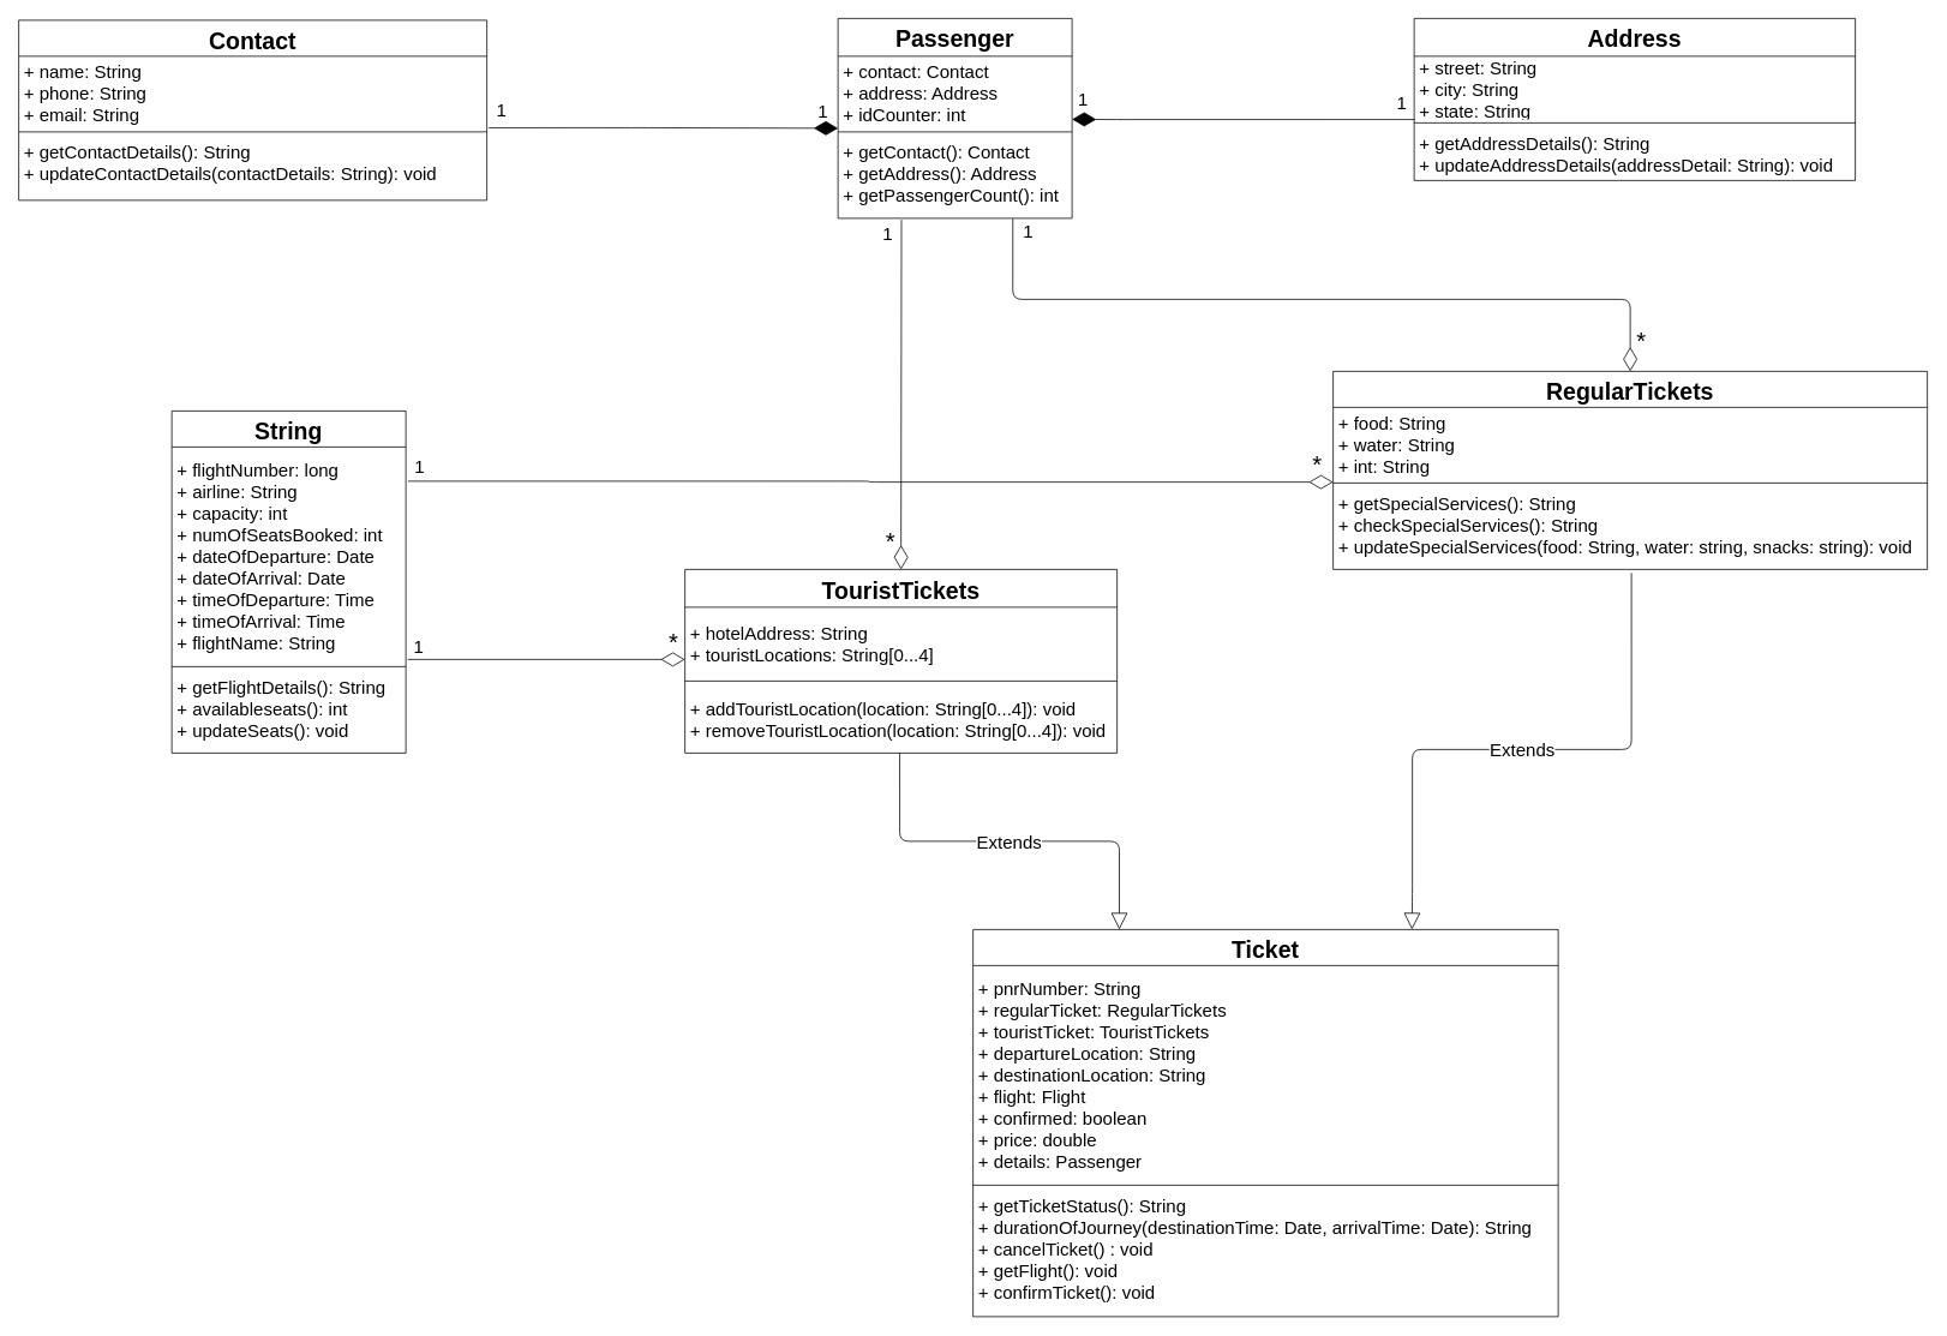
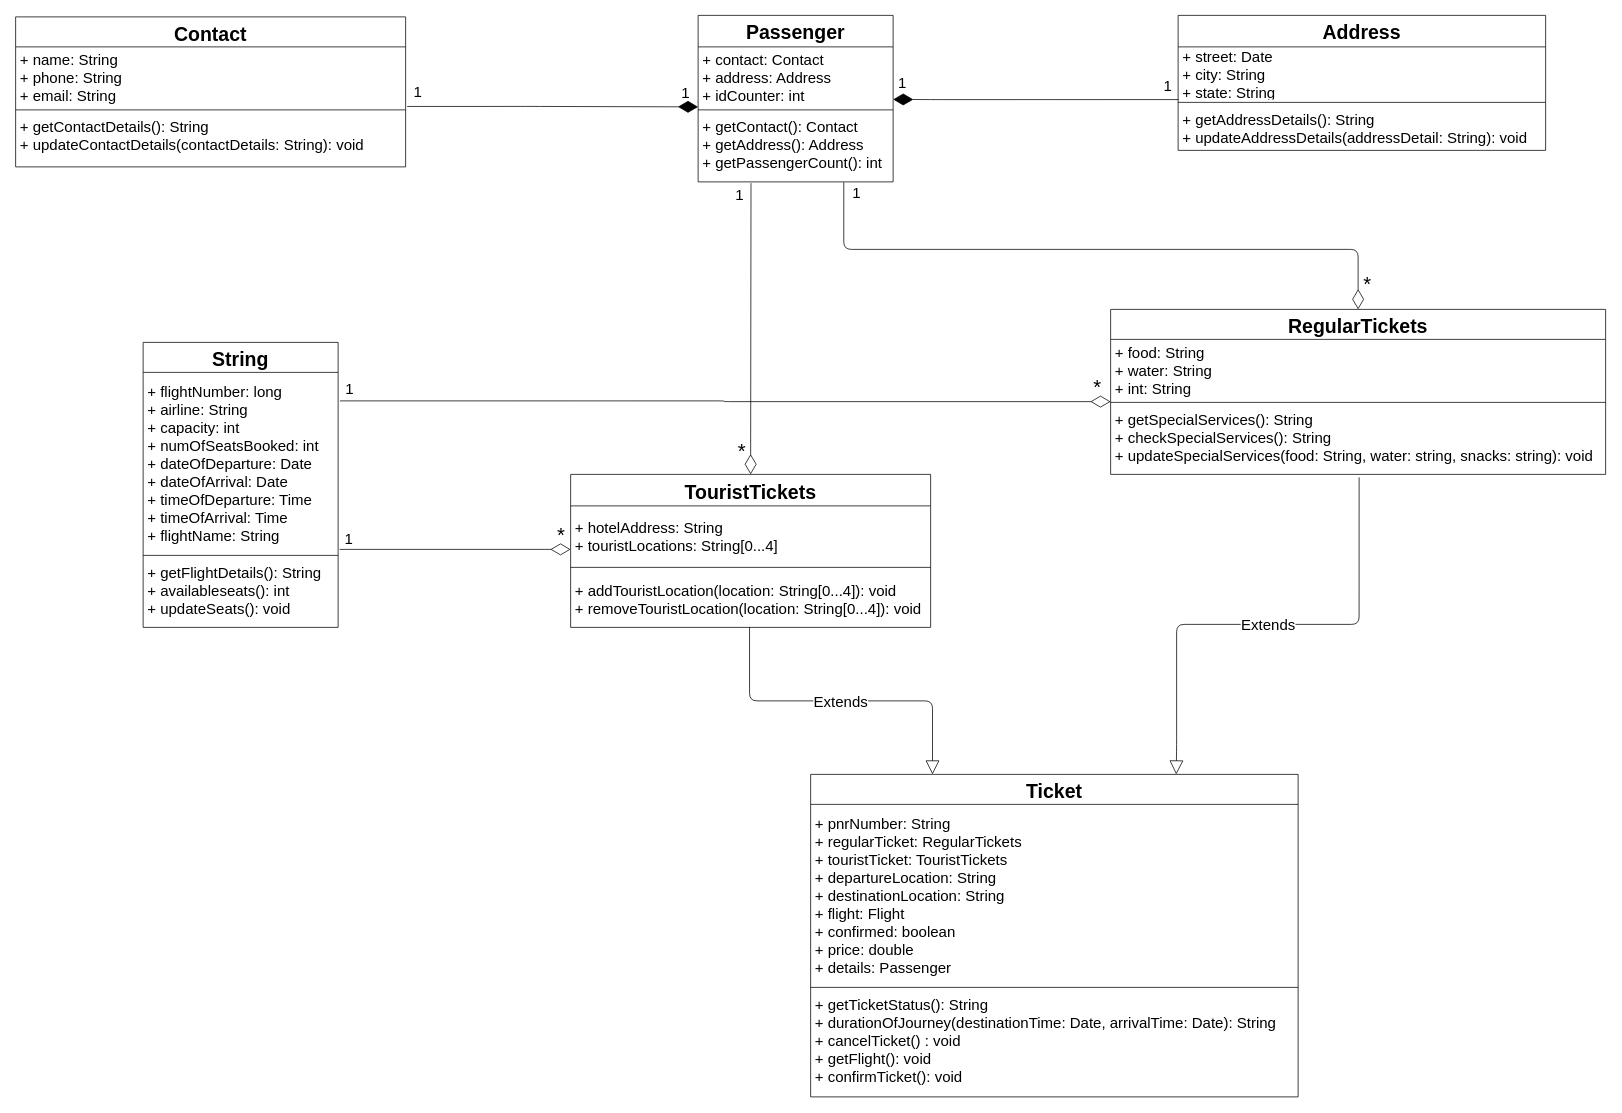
  <mxCell id="0" />
  <mxCell id="1" parent="0" />
  <mxCell id="2" value="Contact" style="swimlane;fontStyle=1;align=center;verticalAlign=top;childLayout=stackLayout;horizontal=1;startSize=40;horizontalStack=0;resizeParent=1;resizeParentMax=0;resizeLast=0;collapsible=1;marginBottom=0;fontSize=26;" vertex="1" parent="1"><mxGeometry x="20" y="22" width="520" height="200" as="geometry" /></mxCell>
  <mxCell id="3" value="+ name: String&#10;+ phone: String&#10;+ email: String" style="text;strokeColor=none;fillColor=none;align=left;verticalAlign=middle;spacingLeft=4;spacingRight=4;overflow=hidden;rotatable=0;points=[[0,0.5],[1,0.5]];portConstraint=eastwest;fontSize=20;" vertex="1" parent="2"><mxGeometry y="40" width="520" height="80" as="geometry" /></mxCell>
  <mxCell id="4" value="" style="line;strokeWidth=1;fillColor=none;align=left;verticalAlign=middle;spacingTop=-1;spacingLeft=3;spacingRight=3;rotatable=0;labelPosition=right;points=[];portConstraint=eastwest;" vertex="1" parent="2"><mxGeometry y="120" width="520" height="8" as="geometry" /></mxCell>
  <mxCell id="5" value="+ getContactDetails(): String&#10;+ updateContactDetails(contactDetails: String): void" style="text;strokeColor=none;fillColor=none;align=left;verticalAlign=top;spacingLeft=4;spacingRight=4;overflow=hidden;rotatable=0;points=[[0,0.5],[1,0.5]];portConstraint=eastwest;fontSize=20;" vertex="1" parent="2"><mxGeometry y="128" width="520" height="72" as="geometry" /></mxCell>
  <mxCell id="6" value="Ticket" style="swimlane;fontStyle=1;align=center;verticalAlign=middle;childLayout=stackLayout;horizontal=1;startSize=40;horizontalStack=0;resizeParent=1;resizeParentMax=0;resizeLast=0;collapsible=1;marginBottom=0;fontSize=26;" vertex="1" parent="1"><mxGeometry x="1080" y="1032" width="650" height="430" as="geometry" /></mxCell>
  <mxCell id="7" value="+ pnrNumber: String&#10;+ regularTicket: RegularTickets&#10;+ touristTicket: TouristTickets&#10;+ departureLocation: String&#10;+ destinationLocation: String&#10;+ flight: Flight&#10;+ confirmed: boolean&#10;+ price: double&#10;+ details: Passenger" style="text;strokeColor=none;fillColor=none;align=left;verticalAlign=middle;spacingLeft=4;spacingRight=4;overflow=hidden;rotatable=0;points=[[0,0.5],[1,0.5]];portConstraint=eastwest;fontSize=20;" vertex="1" parent="6"><mxGeometry y="40" width="650" height="240" as="geometry" /></mxCell>
  <mxCell id="8" value="" style="line;strokeWidth=1;fillColor=none;align=left;verticalAlign=middle;spacingTop=-1;spacingLeft=3;spacingRight=3;rotatable=0;labelPosition=right;points=[];portConstraint=eastwest;" vertex="1" parent="6"><mxGeometry y="280" width="650" height="8" as="geometry" /></mxCell>
  <mxCell id="9" value="+ getTicketStatus(): String&#10;+ durationOfJourney(destinationTime: Date, arrivalTime: Date): String&#10;+ cancelTicket() : void&#10;+ getFlight(): void&#10;+ confirmTicket(): void" style="text;strokeColor=none;fillColor=none;align=left;verticalAlign=top;spacingLeft=4;spacingRight=4;overflow=hidden;rotatable=0;points=[[0,0.5],[1,0.5]];portConstraint=eastwest;fontSize=20;" vertex="1" parent="6"><mxGeometry y="288" width="650" height="142" as="geometry" /></mxCell>
  <mxCell id="10" value="Address" style="swimlane;fontStyle=1;align=center;verticalAlign=top;childLayout=stackLayout;horizontal=1;startSize=42;horizontalStack=0;resizeParent=1;resizeParentMax=0;resizeLast=0;collapsible=1;marginBottom=0;fontSize=26;" vertex="1" parent="1"><mxGeometry x="1570" y="20" width="490" height="180" as="geometry" /></mxCell>
- <mxCell id="11" value="+ street: String&#10;+ city: String&#10;+ state: String" style="text;strokeColor=none;fillColor=none;align=left;verticalAlign=middle;spacingLeft=4;spacingRight=4;overflow=hidden;rotatable=0;points=[[0,0.5],[1,0.5]];portConstraint=eastwest;fontSize=20;" vertex="1" parent="10"><mxGeometry y="42" width="490" height="70" as="geometry" /></mxCell>
+ <mxCell id="11" value="+ street: Date&#10;+ city: String&#10;+ state: String" style="text;strokeColor=none;fillColor=none;align=left;verticalAlign=middle;spacingLeft=4;spacingRight=4;overflow=hidden;rotatable=0;points=[[0,0.5],[1,0.5]];portConstraint=eastwest;fontSize=20;" vertex="1" parent="10"><mxGeometry y="42" width="490" height="70" as="geometry" /></mxCell>
  <mxCell id="12" value="" style="line;strokeWidth=1;fillColor=none;align=left;verticalAlign=middle;spacingTop=-1;spacingLeft=3;spacingRight=3;rotatable=0;labelPosition=right;points=[];portConstraint=eastwest;" vertex="1" parent="10"><mxGeometry y="112" width="490" height="8" as="geometry" /></mxCell>
  <mxCell id="13" value="+ getAddressDetails(): String&#10;+ updateAddressDetails(addressDetail: String): void" style="text;strokeColor=none;fillColor=none;align=left;verticalAlign=top;spacingLeft=4;spacingRight=4;overflow=hidden;rotatable=0;points=[[0,0.5],[1,0.5]];portConstraint=eastwest;fontSize=20;" vertex="1" parent="10"><mxGeometry y="120" width="490" height="60" as="geometry" /></mxCell>
  <mxCell id="14" value="Passenger" style="swimlane;fontStyle=1;align=center;verticalAlign=top;childLayout=stackLayout;horizontal=1;startSize=42;horizontalStack=0;resizeParent=1;resizeParentMax=0;resizeLast=0;collapsible=1;marginBottom=0;fontSize=26;" vertex="1" parent="1"><mxGeometry x="930" y="20" width="260" height="222" as="geometry" /></mxCell>
  <mxCell id="15" value="+ contact: Contact&#10;+ address: Address&#10;+ idCounter: int" style="text;strokeColor=none;fillColor=none;align=left;verticalAlign=middle;spacingLeft=4;spacingRight=4;overflow=hidden;rotatable=0;points=[[0,0.5],[1,0.5]];portConstraint=eastwest;fontSize=20;" vertex="1" parent="14"><mxGeometry y="42" width="260" height="80" as="geometry" /></mxCell>
  <mxCell id="16" value="" style="line;strokeWidth=1;fillColor=none;align=left;verticalAlign=middle;spacingTop=-1;spacingLeft=3;spacingRight=3;rotatable=0;labelPosition=right;points=[];portConstraint=eastwest;" vertex="1" parent="14"><mxGeometry y="122" width="260" height="8" as="geometry" /></mxCell>
  <mxCell id="17" value="+ getContact(): Contact&#10;+ getAddress(): Address&#10;+ getPassengerCount(): int" style="text;strokeColor=none;fillColor=none;align=left;verticalAlign=top;spacingLeft=4;spacingRight=4;overflow=hidden;rotatable=0;points=[[0,0.5],[1,0.5]];portConstraint=eastwest;fontSize=20;" vertex="1" parent="14"><mxGeometry y="130" width="260" height="92" as="geometry" /></mxCell>
  <mxCell id="18" value="RegularTickets" style="swimlane;fontStyle=1;align=center;verticalAlign=top;childLayout=stackLayout;horizontal=1;startSize=40;horizontalStack=0;resizeParent=1;resizeParentMax=0;resizeLast=0;collapsible=1;marginBottom=0;fontSize=26;" vertex="1" parent="1"><mxGeometry x="1480" y="412" width="660" height="220" as="geometry" /></mxCell>
  <mxCell id="19" value="+ food: String&#10;+ water: String&#10;+ int: String" style="text;strokeColor=none;fillColor=none;align=left;verticalAlign=middle;spacingLeft=4;spacingRight=4;overflow=hidden;rotatable=0;points=[[0,0.5],[1,0.5]];portConstraint=eastwest;fontSize=20;" vertex="1" parent="18"><mxGeometry y="40" width="660" height="80" as="geometry" /></mxCell>
  <mxCell id="20" value="" style="line;strokeWidth=1;fillColor=none;align=left;verticalAlign=middle;spacingTop=-1;spacingLeft=3;spacingRight=3;rotatable=0;labelPosition=right;points=[];portConstraint=eastwest;" vertex="1" parent="18"><mxGeometry y="120" width="660" height="8" as="geometry" /></mxCell>
  <mxCell id="21" value="+ getSpecialServices(): String&#10;+ checkSpecialServices(): String&#10;+ updateSpecialServices(food: String, water: string, snacks: string): void" style="text;strokeColor=none;fillColor=none;align=left;verticalAlign=top;spacingLeft=4;spacingRight=4;overflow=hidden;rotatable=0;points=[[0,0.5],[1,0.5]];portConstraint=eastwest;fontSize=20;" vertex="1" parent="18"><mxGeometry y="128" width="660" height="92" as="geometry" /></mxCell>
  <mxCell id="22" value="TouristTickets" style="swimlane;fontStyle=1;align=center;verticalAlign=middle;childLayout=stackLayout;horizontal=1;startSize=42;horizontalStack=0;resizeParent=1;resizeParentMax=0;resizeLast=0;collapsible=1;marginBottom=0;fontSize=26;" vertex="1" parent="1"><mxGeometry x="760" y="632" width="480" height="204" as="geometry" /></mxCell>
  <mxCell id="23" value="+ hotelAddress: String&#10;+ touristLocations: String[0...4]" style="text;strokeColor=none;fillColor=none;align=left;verticalAlign=middle;spacingLeft=4;spacingRight=4;overflow=hidden;rotatable=0;points=[[0,0.5],[1,0.5]];portConstraint=eastwest;fontSize=20;" vertex="1" parent="22"><mxGeometry y="42" width="480" height="78" as="geometry" /></mxCell>
  <mxCell id="24" value="" style="line;strokeWidth=1;fillColor=none;align=left;verticalAlign=middle;spacingTop=-1;spacingLeft=3;spacingRight=3;rotatable=0;labelPosition=right;points=[];portConstraint=eastwest;" vertex="1" parent="22"><mxGeometry y="120" width="480" height="8" as="geometry" /></mxCell>
  <mxCell id="25" value="+ addTouristLocation(location: String[0...4]): void&#10;+ removeTouristLocation(location: String[0...4]): void" style="text;strokeColor=none;fillColor=none;align=left;verticalAlign=middle;spacingLeft=4;spacingRight=4;overflow=hidden;rotatable=0;points=[[0,0.5],[1,0.5]];portConstraint=eastwest;fontSize=20;" vertex="1" parent="22"><mxGeometry y="128" width="480" height="76" as="geometry" /></mxCell>
  <mxCell id="26" value="String" style="swimlane;fontStyle=1;align=center;verticalAlign=top;childLayout=stackLayout;horizontal=1;startSize=40;horizontalStack=0;resizeParent=1;resizeParentMax=0;resizeLast=0;collapsible=1;marginBottom=0;fontSize=26;" vertex="1" parent="1"><mxGeometry x="190" y="456" width="260" height="380" as="geometry" /></mxCell>
  <mxCell id="27" value="+ flightNumber: long&#10;+ airline: String&#10;+ capacity: int&#10;+ numOfSeatsBooked: int&#10;+ dateOfDeparture: Date&#10;+ dateOfArrival: Date&#10;+ timeOfDeparture: Time&#10;+ timeOfArrival: Time&#10;+ flightName: String" style="text;strokeColor=none;fillColor=none;align=left;verticalAlign=middle;spacingLeft=4;spacingRight=4;overflow=hidden;rotatable=0;points=[[0,0.5],[1,0.5]];portConstraint=eastwest;fontSize=20;spacing=2;spacingBottom=0;strokeWidth=1;" vertex="1" parent="26"><mxGeometry y="40" width="260" height="240" as="geometry" /></mxCell>
  <mxCell id="28" value="" style="line;strokeWidth=1;fillColor=none;align=left;verticalAlign=middle;spacingTop=-1;spacingLeft=3;spacingRight=3;rotatable=0;labelPosition=right;points=[];portConstraint=eastwest;" vertex="1" parent="26"><mxGeometry y="280" width="260" height="8" as="geometry" /></mxCell>
  <mxCell id="29" value="+ getFlightDetails(): String&#10;+ availableseats(): int&#10;+ updateSeats(): void" style="text;strokeColor=none;fillColor=none;align=left;verticalAlign=top;spacingLeft=4;spacingRight=4;overflow=hidden;rotatable=0;points=[[0,0.5],[1,0.5]];portConstraint=eastwest;fontSize=20;" vertex="1" parent="26"><mxGeometry y="288" width="260" height="92" as="geometry" /></mxCell>
  <mxCell id="30" value="Extends" style="endArrow=block;endSize=16;endFill=0;html=1;fontSize=20;edgeStyle=orthogonalEdgeStyle;exitX=0.497;exitY=0.995;exitDx=0;exitDy=0;exitPerimeter=0;entryX=0.25;entryY=0;entryDx=0;entryDy=0;" edge="1" parent="1" source="25" target="6"><mxGeometry x="-0.002" width="160" relative="1" as="geometry"><mxPoint x="870" y="902" as="sourcePoint" /><mxPoint x="1030" y="902" as="targetPoint" /><Array as="points"><mxPoint x="999" y="934" /><mxPoint x="1243" y="934" /></Array><mxPoint as="offset" /></mxGeometry></mxCell>
  <mxCell id="31" value="Extends" style="endArrow=block;endSize=16;endFill=0;html=1;fontSize=20;edgeStyle=orthogonalEdgeStyle;exitX=0.502;exitY=1.043;exitDx=0;exitDy=0;exitPerimeter=0;entryX=0.75;entryY=0;entryDx=0;entryDy=0;" edge="1" parent="1" source="21" target="6"><mxGeometry x="-0.007" width="160" relative="1" as="geometry"><mxPoint x="1170" y="802" as="sourcePoint" /><mxPoint x="1490" y="992" as="targetPoint" /><Array as="points"><mxPoint x="1811" y="832" /><mxPoint x="1568" y="832" /><mxPoint x="1568" y="992" /></Array><mxPoint as="offset" /></mxGeometry></mxCell>
  <mxCell id="32" value="" style="endArrow=diamondThin;endFill=1;endSize=24;html=1;fontSize=20;edgeStyle=orthogonalEdgeStyle;entryX=0;entryY=1;entryDx=0;entryDy=0;entryPerimeter=0;exitX=1.004;exitY=0.993;exitDx=0;exitDy=0;exitPerimeter=0;" edge="1" parent="1" source="3" target="15"><mxGeometry width="160" relative="1" as="geometry"><mxPoint x="590" y="142" as="sourcePoint" /><mxPoint x="800" y="142" as="targetPoint" /><Array as="points"><mxPoint x="710" y="142" /><mxPoint x="710" y="142" /></Array></mxGeometry></mxCell>
  <mxCell id="33" value="" style="endArrow=diamondThin;endFill=1;endSize=24;html=1;fontSize=20;edgeStyle=orthogonalEdgeStyle;exitX=0.001;exitY=1.004;exitDx=0;exitDy=0;exitPerimeter=0;" edge="1" parent="1" source="11"><mxGeometry width="160" relative="1" as="geometry"><mxPoint x="800" y="-18.56" as="sourcePoint" /><mxPoint x="1190" y="132" as="targetPoint" /><Array as="points"><mxPoint x="1240" y="132" /><mxPoint x="1240" y="132" /></Array></mxGeometry></mxCell>
  <mxCell id="34" value="" style="endArrow=diamondThin;endFill=0;endSize=24;html=1;fontSize=20;edgeStyle=orthogonalEdgeStyle;exitX=1.009;exitY=0.146;exitDx=0;exitDy=0;exitPerimeter=0;" edge="1" parent="1"><mxGeometry width="160" relative="1" as="geometry"><mxPoint x="452.34" y="534.04" as="sourcePoint" /><mxPoint x="1480" y="535" as="targetPoint" /><Array as="points"><mxPoint x="965" y="534" /><mxPoint x="965" y="535" /></Array></mxGeometry></mxCell>
  <mxCell id="35" value="" style="endArrow=diamondThin;endFill=0;endSize=24;html=1;fontSize=20;edgeStyle=orthogonalEdgeStyle;" edge="1" parent="1"><mxGeometry width="160" relative="1" as="geometry"><mxPoint x="452" y="732" as="sourcePoint" /><mxPoint x="760" y="732" as="targetPoint" /><Array as="points"><mxPoint x="452" y="732" /></Array></mxGeometry></mxCell>
  <mxCell id="36" value="" style="endArrow=diamondThin;endFill=0;endSize=24;html=1;fontSize=20;edgeStyle=orthogonalEdgeStyle;entryX=0.5;entryY=0;entryDx=0;entryDy=0;exitX=0.271;exitY=1.018;exitDx=0;exitDy=0;exitPerimeter=0;" edge="1" parent="1" source="17" target="22"><mxGeometry width="160" relative="1" as="geometry"><mxPoint x="1000" y="248" as="sourcePoint" /><mxPoint x="1430" y="952" as="targetPoint" /><Array as="points"><mxPoint x="1001" y="248" /></Array></mxGeometry></mxCell>
  <mxCell id="37" value="" style="endArrow=diamondThin;endFill=0;endSize=24;html=1;fontSize=20;edgeStyle=orthogonalEdgeStyle;exitX=0.747;exitY=1.006;exitDx=0;exitDy=0;exitPerimeter=0;" edge="1" parent="1" source="17" target="18"><mxGeometry width="160" relative="1" as="geometry"><mxPoint x="1210" y="342" as="sourcePoint" /><mxPoint x="1370" y="342" as="targetPoint" /><Array as="points"><mxPoint x="1124" y="332" /><mxPoint x="1810" y="332" /></Array></mxGeometry></mxCell>
  <mxCell id="38" value="1" style="text;html=1;align=center;verticalAlign=middle;resizable=0;points=[];autosize=1;strokeColor=none;fillColor=none;fontSize=20;" vertex="1" parent="1"><mxGeometry x="541" y="106" width="30" height="30" as="geometry" /></mxCell>
  <mxCell id="39" value="1" style="text;html=1;align=center;verticalAlign=middle;resizable=0;points=[];autosize=1;strokeColor=none;fillColor=none;fontSize=20;" vertex="1" parent="1"><mxGeometry x="898" y="107" width="30" height="30" as="geometry" /></mxCell>
  <mxCell id="40" value="1" style="text;html=1;align=center;verticalAlign=middle;resizable=0;points=[];autosize=1;strokeColor=none;fillColor=none;fontSize=20;" vertex="1" parent="1"><mxGeometry x="1187" y="94" width="30" height="30" as="geometry" /></mxCell>
  <mxCell id="41" value="1" style="text;html=1;align=center;verticalAlign=middle;resizable=0;points=[];autosize=1;strokeColor=none;fillColor=none;fontSize=20;" vertex="1" parent="1"><mxGeometry x="1541" y="98" width="30" height="30" as="geometry" /></mxCell>
  <mxCell id="42" value="1" style="text;html=1;align=center;verticalAlign=middle;resizable=0;points=[];autosize=1;strokeColor=none;fillColor=none;fontSize=20;" vertex="1" parent="1"><mxGeometry x="450" y="502" width="30" height="30" as="geometry" /></mxCell>
  <mxCell id="43" value="1" style="text;html=1;align=center;verticalAlign=middle;resizable=0;points=[];autosize=1;strokeColor=none;fillColor=none;fontSize=20;" vertex="1" parent="1"><mxGeometry x="970" y="244" width="30" height="30" as="geometry" /></mxCell>
  <mxCell id="44" value="1" style="text;html=1;align=center;verticalAlign=middle;resizable=0;points=[];autosize=1;strokeColor=none;fillColor=none;fontSize=20;" vertex="1" parent="1"><mxGeometry x="1126" y="241" width="30" height="30" as="geometry" /></mxCell>
  <mxCell id="45" value="1" style="text;html=1;align=center;verticalAlign=middle;resizable=0;points=[];autosize=1;strokeColor=none;fillColor=none;fontSize=20;" vertex="1" parent="1"><mxGeometry x="449" y="702" width="30" height="30" as="geometry" /></mxCell>
  <mxCell id="46" value="&lt;font style=&quot;font-size: 27px;&quot;&gt;*&lt;/font&gt;" style="text;html=1;align=center;verticalAlign=middle;resizable=0;points=[];autosize=1;strokeColor=none;fillColor=none;fontSize=27;" vertex="1" parent="1"><mxGeometry x="732" y="694" width="30" height="40" as="geometry" /></mxCell>
  <mxCell id="47" value="&lt;font style=&quot;font-size: 27px;&quot;&gt;*&lt;/font&gt;" style="text;html=1;align=center;verticalAlign=middle;resizable=0;points=[];autosize=1;strokeColor=none;fillColor=none;fontSize=27;" vertex="1" parent="1"><mxGeometry x="973" y="582" width="30" height="40" as="geometry" /></mxCell>
  <mxCell id="48" value="&lt;font style=&quot;font-size: 27px;&quot;&gt;*&lt;/font&gt;" style="text;html=1;align=center;verticalAlign=middle;resizable=0;points=[];autosize=1;strokeColor=none;fillColor=none;fontSize=27;" vertex="1" parent="1"><mxGeometry x="1447" y="496" width="30" height="40" as="geometry" /></mxCell>
  <mxCell id="49" value="&lt;font style=&quot;font-size: 27px;&quot;&gt;*&lt;/font&gt;" style="text;html=1;align=center;verticalAlign=middle;resizable=0;points=[];autosize=1;strokeColor=none;fillColor=none;fontSize=27;" vertex="1" parent="1"><mxGeometry x="1807" y="359" width="30" height="40" as="geometry" /></mxCell>
